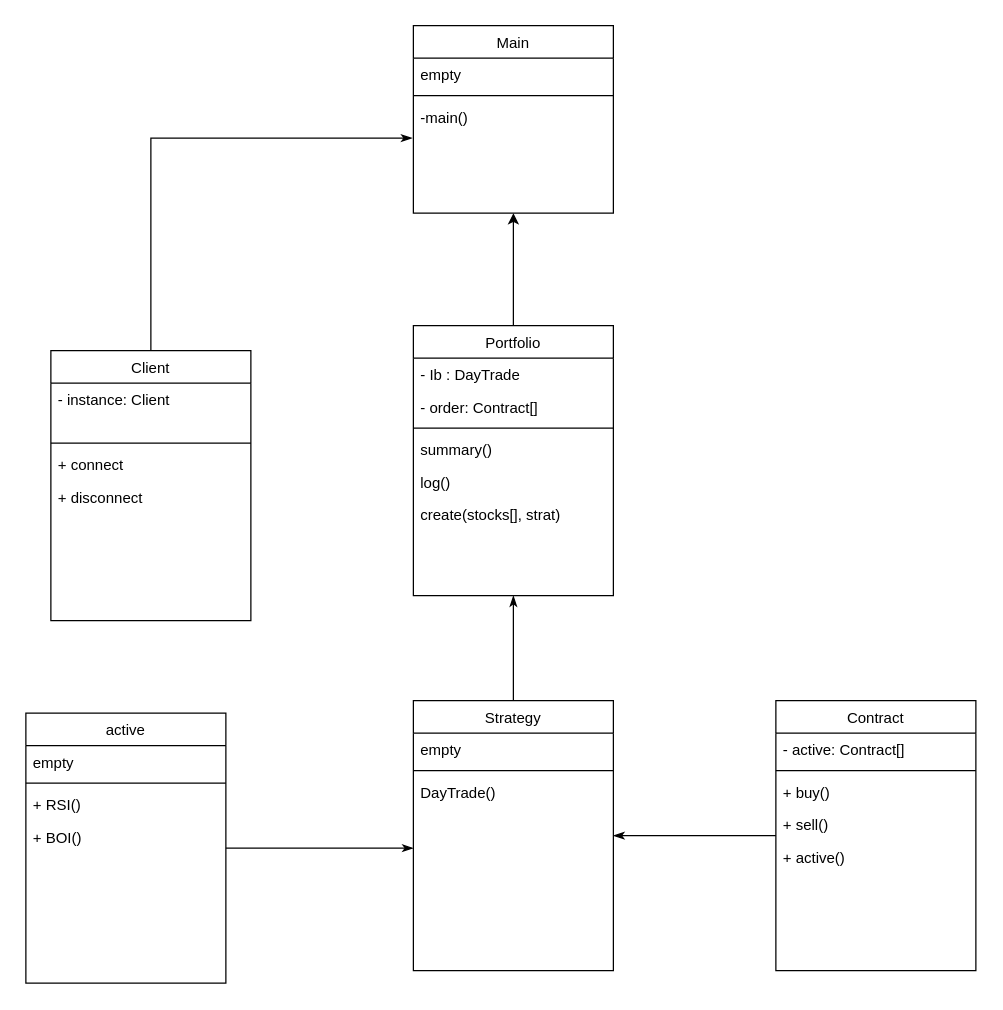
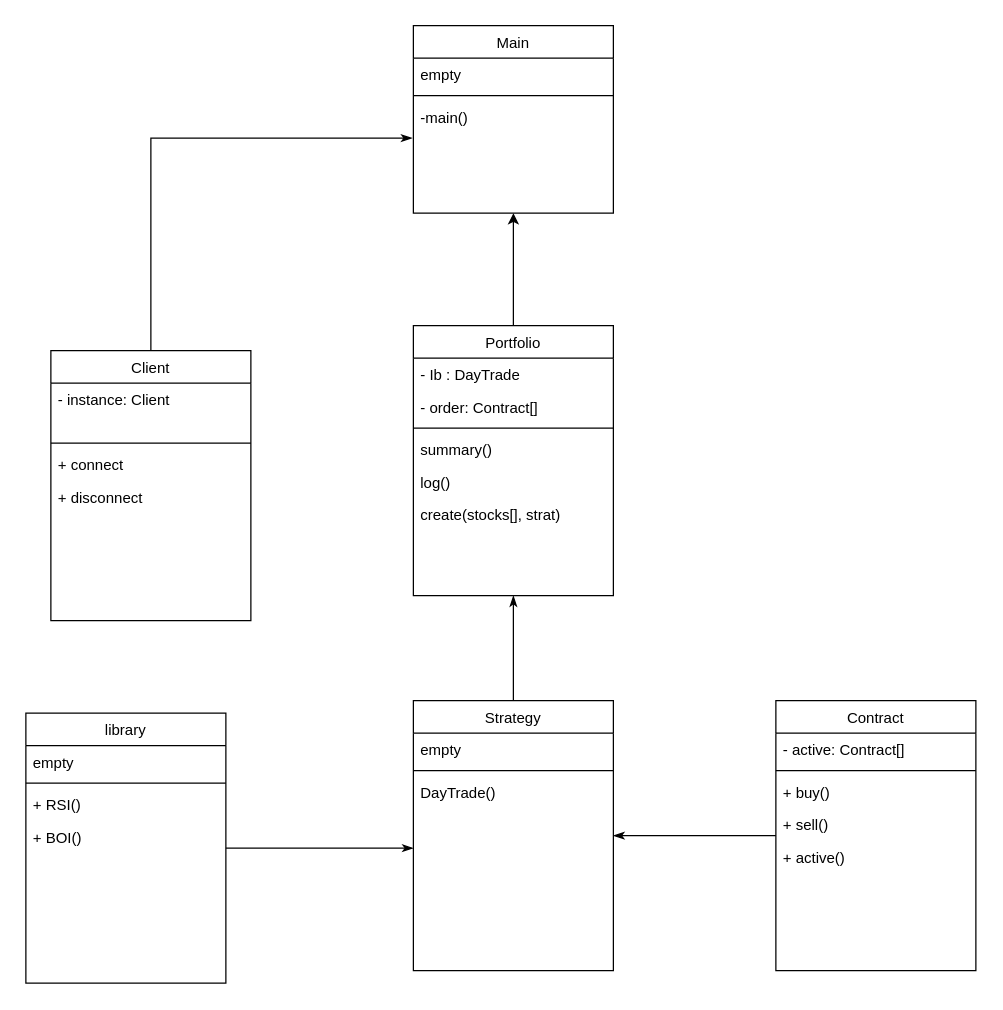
  <mxCell id="0" />
  <mxCell id="1" parent="0" />
  <mxCell id="2" style="edgeStyle=orthogonalEdgeStyle;rounded=0;orthogonalLoop=1;jettySize=auto;html=1;endArrow=classicThin;endFill=1;" edge="1" parent="1" source="3"><mxGeometry relative="1" as="geometry"><mxPoint x="330" y="678" as="targetPoint" /></mxGeometry></mxCell>
- <mxCell id="3" value="active" style="swimlane;fontStyle=0;align=center;verticalAlign=top;childLayout=stackLayout;horizontal=1;startSize=26;horizontalStack=0;resizeParent=1;resizeLast=0;collapsible=1;marginBottom=0;rounded=0;shadow=0;strokeWidth=1;" vertex="1" parent="1"><mxGeometry x="20" y="570" width="160" height="216" as="geometry"><mxRectangle x="550" y="140" width="160" height="26" as="alternateBounds" /></mxGeometry></mxCell>
+ <mxCell id="3" value="library" style="swimlane;fontStyle=0;align=center;verticalAlign=top;childLayout=stackLayout;horizontal=1;startSize=26;horizontalStack=0;resizeParent=1;resizeLast=0;collapsible=1;marginBottom=0;rounded=0;shadow=0;strokeWidth=1;" vertex="1" parent="1"><mxGeometry x="20" y="570" width="160" height="216" as="geometry"><mxRectangle x="550" y="140" width="160" height="26" as="alternateBounds" /></mxGeometry></mxCell>
  <mxCell id="4" value="empty" style="text;align=left;verticalAlign=top;spacingLeft=4;spacingRight=4;overflow=hidden;rotatable=0;points=[[0,0.5],[1,0.5]];portConstraint=eastwest;rounded=0;shadow=0;html=0;" vertex="1" parent="3"><mxGeometry y="26" width="160" height="26" as="geometry" /></mxCell>
  <mxCell id="5" value="" style="line;html=1;strokeWidth=1;align=left;verticalAlign=middle;spacingTop=-1;spacingLeft=3;spacingRight=3;rotatable=0;labelPosition=right;points=[];portConstraint=eastwest;" vertex="1" parent="3"><mxGeometry y="52" width="160" height="8" as="geometry" /></mxCell>
  <mxCell id="6" value="+ RSI()" style="text;align=left;verticalAlign=top;spacingLeft=4;spacingRight=4;overflow=hidden;rotatable=0;points=[[0,0.5],[1,0.5]];portConstraint=eastwest;" vertex="1" parent="3"><mxGeometry y="60" width="160" height="26" as="geometry" /></mxCell>
  <mxCell id="7" value="+ BOI()" style="text;align=left;verticalAlign=top;spacingLeft=4;spacingRight=4;overflow=hidden;rotatable=0;points=[[0,0.5],[1,0.5]];portConstraint=eastwest;" vertex="1" parent="3"><mxGeometry y="86" width="160" height="26" as="geometry" /></mxCell>
  <mxCell id="8" style="edgeStyle=orthogonalEdgeStyle;rounded=0;orthogonalLoop=1;jettySize=auto;html=1;entryX=0.5;entryY=1;entryDx=0;entryDy=0;" edge="1" parent="1" source="21" target="34"><mxGeometry relative="1" as="geometry" /></mxCell>
  <mxCell id="9" style="edgeStyle=orthogonalEdgeStyle;rounded=0;orthogonalLoop=1;jettySize=auto;html=1;endArrow=classicThin;endFill=1;entryX=0.5;entryY=1;entryDx=0;entryDy=0;" edge="1" parent="1" source="10" target="21"><mxGeometry relative="1" as="geometry"><mxPoint x="400" y="440" as="targetPoint" /></mxGeometry></mxCell>
  <mxCell id="10" value="Strategy" style="swimlane;fontStyle=0;align=center;verticalAlign=top;childLayout=stackLayout;horizontal=1;startSize=26;horizontalStack=0;resizeParent=1;resizeLast=0;collapsible=1;marginBottom=0;rounded=0;shadow=0;strokeWidth=1;" vertex="1" parent="1"><mxGeometry x="330" y="560" width="160" height="216" as="geometry"><mxRectangle x="550" y="140" width="160" height="26" as="alternateBounds" /></mxGeometry></mxCell>
  <mxCell id="11" value="empty" style="text;align=left;verticalAlign=top;spacingLeft=4;spacingRight=4;overflow=hidden;rotatable=0;points=[[0,0.5],[1,0.5]];portConstraint=eastwest;" vertex="1" parent="10"><mxGeometry y="26" width="160" height="26" as="geometry" /></mxCell>
  <mxCell id="12" value="" style="line;html=1;strokeWidth=1;align=left;verticalAlign=middle;spacingTop=-1;spacingLeft=3;spacingRight=3;rotatable=0;labelPosition=right;points=[];portConstraint=eastwest;" vertex="1" parent="10"><mxGeometry y="52" width="160" height="8" as="geometry" /></mxCell>
  <mxCell id="13" value="DayTrade()" style="text;align=left;verticalAlign=top;spacingLeft=4;spacingRight=4;overflow=hidden;rotatable=0;points=[[0,0.5],[1,0.5]];portConstraint=eastwest;" vertex="1" parent="10"><mxGeometry y="60" width="160" height="26" as="geometry" /></mxCell>
  <mxCell id="14" style="edgeStyle=orthogonalEdgeStyle;rounded=0;orthogonalLoop=1;jettySize=auto;html=1;entryX=1;entryY=0.5;entryDx=0;entryDy=0;endArrow=classicThin;endFill=1;" edge="1" parent="1" source="15" target="10"><mxGeometry relative="1" as="geometry" /></mxCell>
  <mxCell id="15" value="Contract" style="swimlane;fontStyle=0;align=center;verticalAlign=top;childLayout=stackLayout;horizontal=1;startSize=26;horizontalStack=0;resizeParent=1;resizeLast=0;collapsible=1;marginBottom=0;rounded=0;shadow=0;strokeWidth=1;" vertex="1" parent="1"><mxGeometry x="620" y="560" width="160" height="216" as="geometry"><mxRectangle x="550" y="140" width="160" height="26" as="alternateBounds" /></mxGeometry></mxCell>
  <mxCell id="16" value="- active: Contract[]" style="text;align=left;verticalAlign=top;spacingLeft=4;spacingRight=4;overflow=hidden;rotatable=0;points=[[0,0.5],[1,0.5]];portConstraint=eastwest;" vertex="1" parent="15"><mxGeometry y="26" width="160" height="26" as="geometry" /></mxCell>
  <mxCell id="17" value="" style="line;html=1;strokeWidth=1;align=left;verticalAlign=middle;spacingTop=-1;spacingLeft=3;spacingRight=3;rotatable=0;labelPosition=right;points=[];portConstraint=eastwest;" vertex="1" parent="15"><mxGeometry y="52" width="160" height="8" as="geometry" /></mxCell>
  <mxCell id="18" value="+ buy()" style="text;align=left;verticalAlign=top;spacingLeft=4;spacingRight=4;overflow=hidden;rotatable=0;points=[[0,0.5],[1,0.5]];portConstraint=eastwest;" vertex="1" parent="15"><mxGeometry y="60" width="160" height="26" as="geometry" /></mxCell>
  <mxCell id="19" value="+ sell()" style="text;align=left;verticalAlign=top;spacingLeft=4;spacingRight=4;overflow=hidden;rotatable=0;points=[[0,0.5],[1,0.5]];portConstraint=eastwest;" vertex="1" parent="15"><mxGeometry y="86" width="160" height="26" as="geometry" /></mxCell>
  <mxCell id="20" value="+ active()" style="text;align=left;verticalAlign=top;spacingLeft=4;spacingRight=4;overflow=hidden;rotatable=0;points=[[0,0.5],[1,0.5]];portConstraint=eastwest;" vertex="1" parent="15"><mxGeometry y="112" width="160" height="26" as="geometry" /></mxCell>
  <mxCell id="21" value="Portfolio" style="swimlane;fontStyle=0;align=center;verticalAlign=top;childLayout=stackLayout;horizontal=1;startSize=26;horizontalStack=0;resizeParent=1;resizeLast=0;collapsible=1;marginBottom=0;rounded=0;shadow=0;strokeWidth=1;" vertex="1" parent="1"><mxGeometry x="330" y="260" width="160" height="216" as="geometry"><mxRectangle x="550" y="140" width="160" height="26" as="alternateBounds" /></mxGeometry></mxCell>
  <mxCell id="22" value="- Ib : DayTrade" style="text;align=left;verticalAlign=top;spacingLeft=4;spacingRight=4;overflow=hidden;rotatable=0;points=[[0,0.5],[1,0.5]];portConstraint=eastwest;" vertex="1" parent="21"><mxGeometry y="26" width="160" height="26" as="geometry" /></mxCell>
  <mxCell id="23" value="- order: Contract[]" style="text;align=left;verticalAlign=top;spacingLeft=4;spacingRight=4;overflow=hidden;rotatable=0;points=[[0,0.5],[1,0.5]];portConstraint=eastwest;rounded=0;shadow=0;html=0;" vertex="1" parent="21"><mxGeometry y="52" width="160" height="26" as="geometry" /></mxCell>
  <mxCell id="24" value="" style="line;html=1;strokeWidth=1;align=left;verticalAlign=middle;spacingTop=-1;spacingLeft=3;spacingRight=3;rotatable=0;labelPosition=right;points=[];portConstraint=eastwest;" vertex="1" parent="21"><mxGeometry y="78" width="160" height="8" as="geometry" /></mxCell>
  <mxCell id="25" value="summary()" style="text;align=left;verticalAlign=top;spacingLeft=4;spacingRight=4;overflow=hidden;rotatable=0;points=[[0,0.5],[1,0.5]];portConstraint=eastwest;" vertex="1" parent="21"><mxGeometry y="86" width="160" height="26" as="geometry" /></mxCell>
  <mxCell id="26" value="log()" style="text;align=left;verticalAlign=top;spacingLeft=4;spacingRight=4;overflow=hidden;rotatable=0;points=[[0,0.5],[1,0.5]];portConstraint=eastwest;" vertex="1" parent="21"><mxGeometry y="112" width="160" height="26" as="geometry" /></mxCell>
  <mxCell id="27" value="create(stocks[], strat)" style="text;align=left;verticalAlign=top;spacingLeft=4;spacingRight=4;overflow=hidden;rotatable=0;points=[[0,0.5],[1,0.5]];portConstraint=eastwest;" vertex="1" parent="21"><mxGeometry y="138" width="160" height="26" as="geometry" /></mxCell>
  <mxCell id="28" style="edgeStyle=orthogonalEdgeStyle;rounded=0;orthogonalLoop=1;jettySize=auto;html=1;entryX=-0.006;entryY=1.154;entryDx=0;entryDy=0;entryPerimeter=0;endArrow=classicThin;endFill=1;" edge="1" parent="1" source="29" target="37"><mxGeometry relative="1" as="geometry" /></mxCell>
  <mxCell id="29" value="Client" style="swimlane;fontStyle=0;align=center;verticalAlign=top;childLayout=stackLayout;horizontal=1;startSize=26;horizontalStack=0;resizeParent=1;resizeLast=0;collapsible=1;marginBottom=0;rounded=0;shadow=0;strokeWidth=1;" parent="1" vertex="1"><mxGeometry x="40" y="280" width="160" height="216" as="geometry"><mxRectangle x="550" y="140" width="160" height="26" as="alternateBounds" /></mxGeometry></mxCell>
  <mxCell id="30" value="- instance: Client" style="text;align=left;verticalAlign=top;spacingLeft=4;spacingRight=4;overflow=hidden;rotatable=0;points=[[0,0.5],[1,0.5]];portConstraint=eastwest;rounded=0;shadow=0;html=0;" parent="29" vertex="1"><mxGeometry y="26" width="160" height="44" as="geometry" /></mxCell>
  <mxCell id="31" value="" style="line;html=1;strokeWidth=1;align=left;verticalAlign=middle;spacingTop=-1;spacingLeft=3;spacingRight=3;rotatable=0;labelPosition=right;points=[];portConstraint=eastwest;" parent="29" vertex="1"><mxGeometry y="70" width="160" height="8" as="geometry" /></mxCell>
  <mxCell id="32" value="+ connect" style="text;align=left;verticalAlign=top;spacingLeft=4;spacingRight=4;overflow=hidden;rotatable=0;points=[[0,0.5],[1,0.5]];portConstraint=eastwest;" parent="29" vertex="1"><mxGeometry y="78" width="160" height="26" as="geometry" /></mxCell>
  <mxCell id="33" value="+ disconnect" style="text;align=left;verticalAlign=top;spacingLeft=4;spacingRight=4;overflow=hidden;rotatable=0;points=[[0,0.5],[1,0.5]];portConstraint=eastwest;" parent="29" vertex="1"><mxGeometry y="104" width="160" height="26" as="geometry" /></mxCell>
  <mxCell id="34" value="Main" style="swimlane;fontStyle=0;align=center;verticalAlign=top;childLayout=stackLayout;horizontal=1;startSize=26;horizontalStack=0;resizeParent=1;resizeLast=0;collapsible=1;marginBottom=0;rounded=0;shadow=0;strokeWidth=1;" vertex="1" parent="1"><mxGeometry x="330" y="20" width="160" height="150" as="geometry"><mxRectangle x="550" y="140" width="160" height="26" as="alternateBounds" /></mxGeometry></mxCell>
  <mxCell id="35" value="empty" style="text;align=left;verticalAlign=top;spacingLeft=4;spacingRight=4;overflow=hidden;rotatable=0;points=[[0,0.5],[1,0.5]];portConstraint=eastwest;rounded=0;shadow=0;html=0;" vertex="1" parent="34"><mxGeometry y="26" width="160" height="26" as="geometry" /></mxCell>
  <mxCell id="36" value="" style="line;html=1;strokeWidth=1;align=left;verticalAlign=middle;spacingTop=-1;spacingLeft=3;spacingRight=3;rotatable=0;labelPosition=right;points=[];portConstraint=eastwest;" vertex="1" parent="34"><mxGeometry y="52" width="160" height="8" as="geometry" /></mxCell>
  <mxCell id="37" value="-main()" style="text;align=left;verticalAlign=top;spacingLeft=4;spacingRight=4;overflow=hidden;rotatable=0;points=[[0,0.5],[1,0.5]];portConstraint=eastwest;" vertex="1" parent="34"><mxGeometry y="60" width="160" height="26" as="geometry" /></mxCell>
